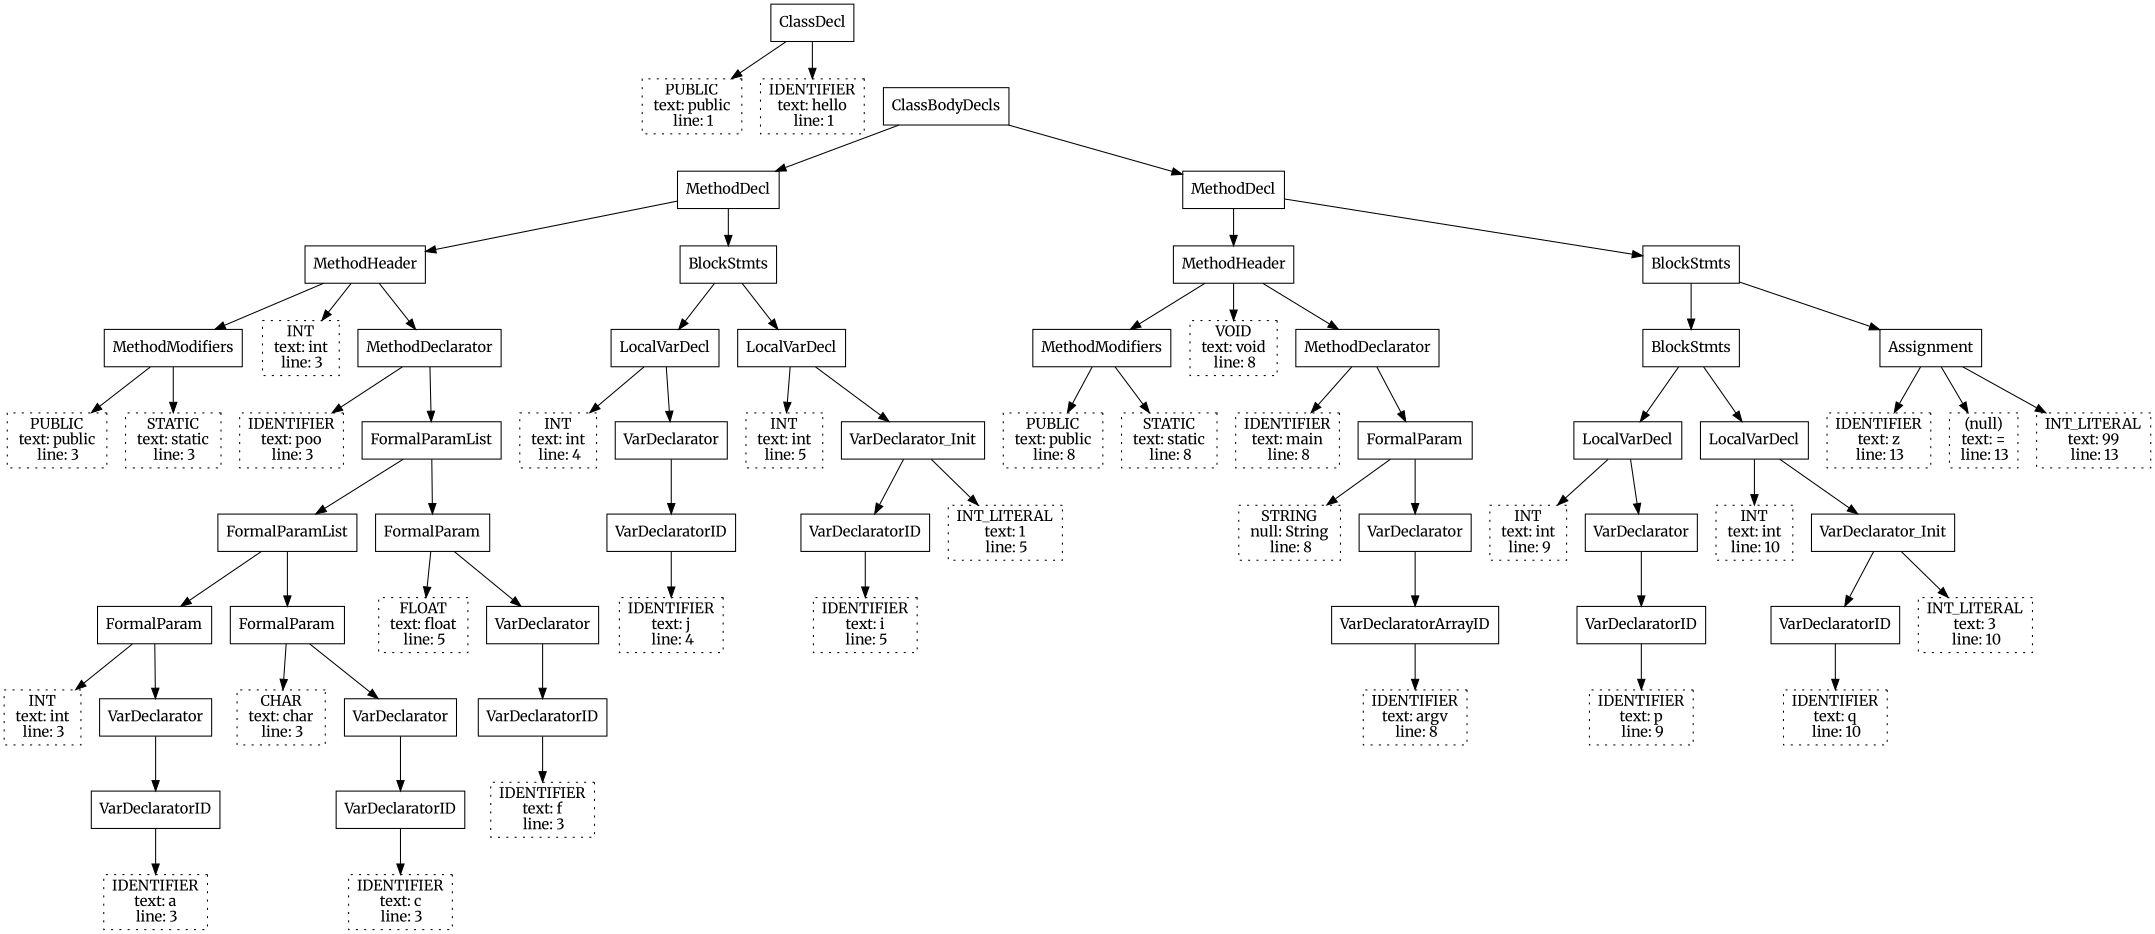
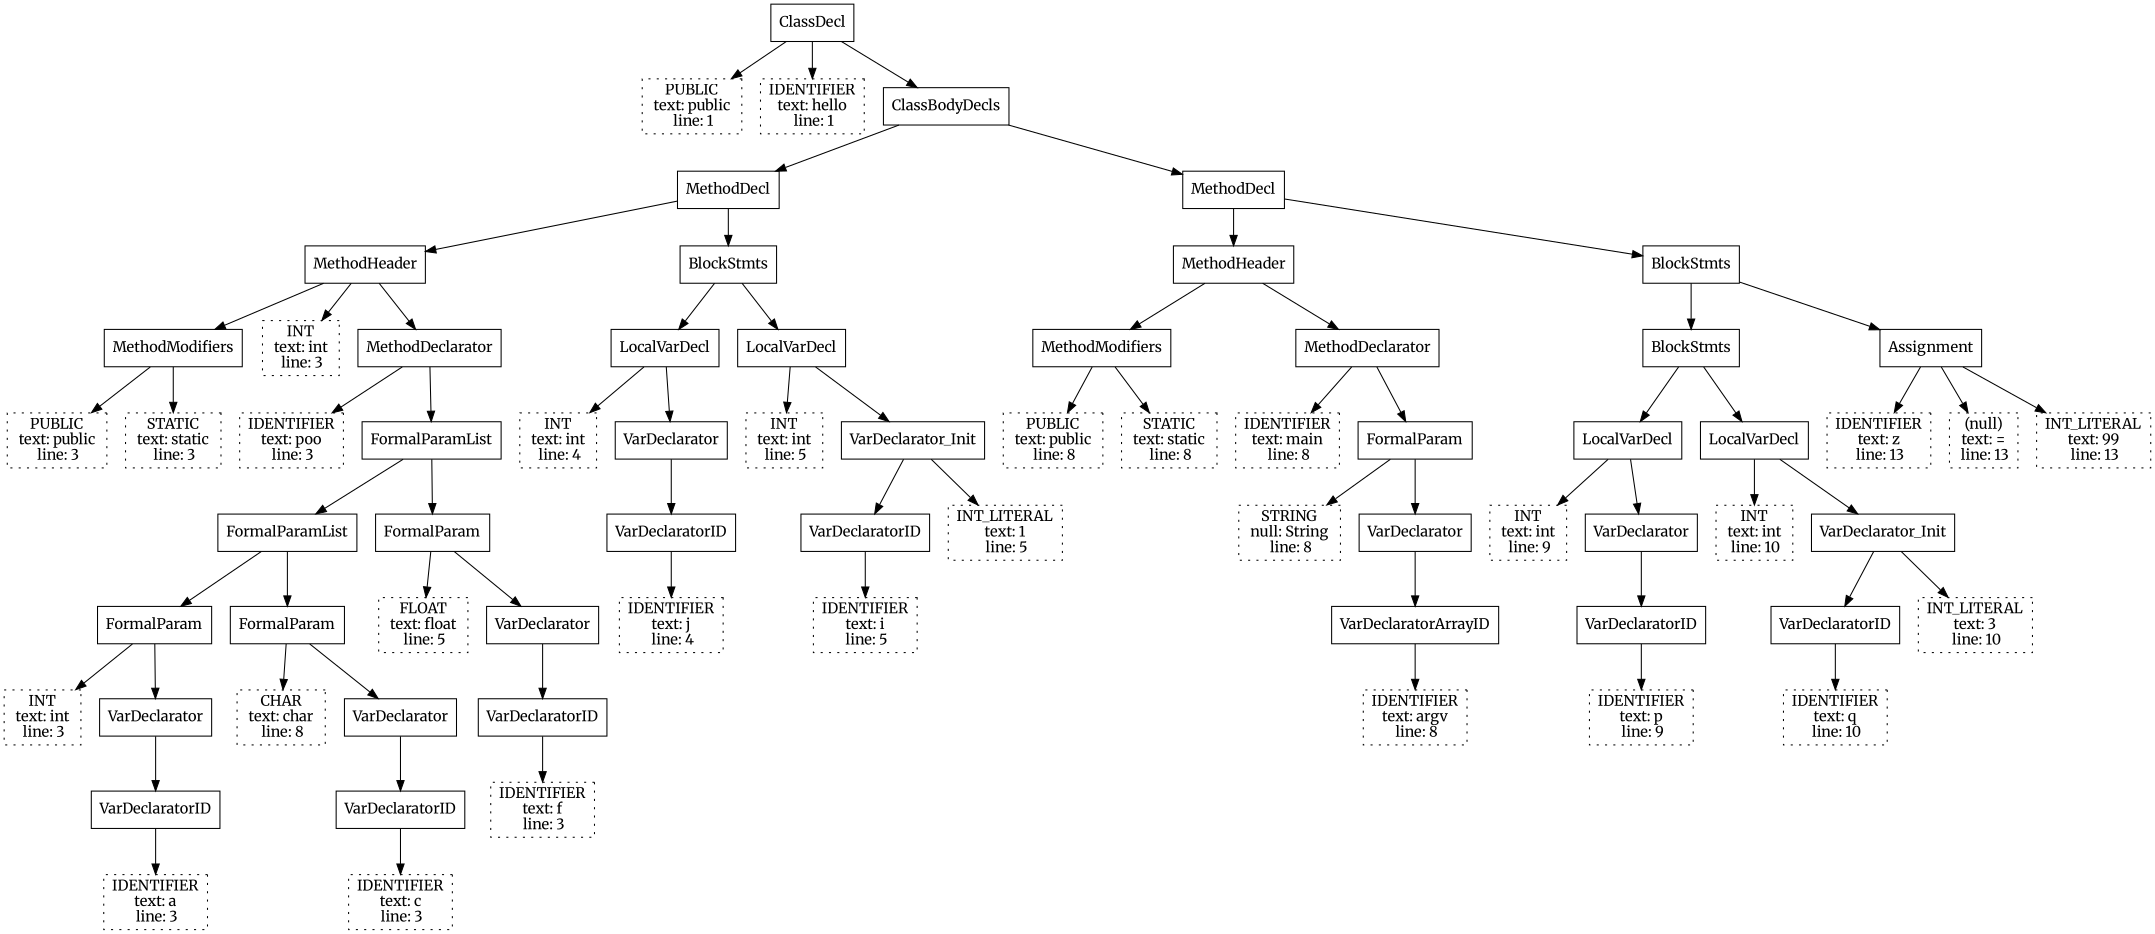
  digraph {
    fontname=Merriweather
    node [fontname=Merriweather shape=rectangle]
    edge [fontname=Merriweather]
    n1 [label=<ClassDecl>]
    n2 [label=<PUBLIC<br/> text: public <br/> line: 1> style=dotted]
    n3 [label=<IDENTIFIER<br/> text: hello <br/> line: 1> style=dotted]
    n4 [label=<ClassBodyDecls>]
    n5 [label=<MethodDecl>]
    n6 [label=<MethodDecl>]
    n7 [label=<MethodHeader>]
    n8 [label=<BlockStmts>]
    n9 [label=<MethodHeader>]
    n10 [label=<BlockStmts>]
    n11 [label=<MethodModifiers>]
    n12 [label=<INT<br/> text: int <br/> line: 3> style=dotted]
    n13 [label=<MethodDeclarator>]
    n14 [label=<LocalVarDecl>]
    n15 [label=<LocalVarDecl>]
    n16 [label=<PUBLIC<br/> text: public <br/> line: 3> style=dotted]
    n17 [label=<STATIC<br/> text: static <br/> line: 3> style=dotted]
    n18 [label=<IDENTIFIER<br/> text: poo <br/> line: 3> style=dotted]
    n19 [label=<FormalParamList>]
    n20 [label=<FormalParamList>]
    n21 [label=<FormalParam>]
    n22 [label=<FormalParam>]
    n23 [label=<FormalParam>]
    n24 [label=<FLOAT<br/> text: float <br/> line: 5> style=dotted]
    n25 [label=<VarDeclarator>]
    n26 [label=<INT<br/> text: int <br/> line: 3> style=dotted]
    n27 [label=<VarDeclarator>]
-   n28 [label=<CHAR<br/> text: char <br/> line: 3> style=dotted]
+   n28 [label=<CHAR<br/> text: char <br/> line: 8> style=dotted]
    n29 [label=<VarDeclarator>]
    n30 [label=<VarDeclaratorID>]
    n31 [label=<IDENTIFIER<br/> text: a <br/> line: 3> style=dotted]
    n32 [label=<VarDeclaratorID>]
    n33 [label=<IDENTIFIER<br/> text: c <br/> line: 3> style=dotted]
    n34 [label=<VarDeclaratorID>]
    n35 [label=<IDENTIFIER<br/> text: f <br/> line: 3> style=dotted]
    n36 [label=<INT<br/> text: int <br/> line: 4> style=dotted]
    n37 [label=<VarDeclarator>]
    n38 [label=<INT<br/> text: int <br/> line: 5> style=dotted]
    n39 [label=<VarDeclarator_Init>]
    n40 [label=<VarDeclaratorID>]
    n41 [label=<IDENTIFIER<br/> text: j <br/> line: 4> style=dotted]
    n42 [label=<VarDeclaratorID>]
    n43 [label=<INT_LITERAL<br/> text: 1 <br/> line: 5> style=dotted]
    n44 [label=<IDENTIFIER<br/> text: i <br/> line: 5> style=dotted]
    n45 [label=<MethodModifiers>]
-   n46 [label=<VOID<br/> text: void <br/> line: 8> style=dotted]
    n47 [label=<MethodDeclarator>]
    n48 [label=<BlockStmts>]
    n49 [label=<Assignment>]
    n50 [label=<PUBLIC<br/> text: public <br/> line: 8> style=dotted]
    n51 [label=<STATIC<br/> text: static <br/> line: 8> style=dotted]
    n52 [label=<IDENTIFIER<br/> text: main <br/> line: 8> style=dotted]
    n53 [label=<FormalParam>]
    n54 [label=<STRING<br/> null: String <br/> line: 8> style=dotted]
    n55 [label=<VarDeclarator>]
    n56 [label=<VarDeclaratorArrayID>]
    n57 [label=<IDENTIFIER<br/> text: argv <br/> line: 8> style=dotted]
    n58 [label=<LocalVarDecl>]
    n59 [label=<LocalVarDecl>]
    n60 [label=<IDENTIFIER<br/> text: z <br/> line: 13> style=dotted]
    n61 [label=<(null)<br/> text: = <br/> line: 13> style=dotted]
    n62 [label=<INT_LITERAL<br/> text: 99 <br/> line: 13> style=dotted]
    n63 [label=<INT<br/> text: int <br/> line: 9> style=dotted]
    n64 [label=<VarDeclarator>]
    n65 [label=<INT<br/> text: int <br/> line: 10> style=dotted]
    n66 [label=<VarDeclarator_Init>]
    n67 [label=<VarDeclaratorID>]
    n68 [label=<IDENTIFIER<br/> text: p <br/> line: 9> style=dotted]
    n69 [label=<VarDeclaratorID>]
    n70 [label=<INT_LITERAL<br/> text: 3 <br/> line: 10> style=dotted]
    n71 [label=<IDENTIFIER<br/> text: q <br/> line: 10> style=dotted]
    n1 -> n2
    n1 -> n3
+   n1 -> n4
    n4 -> n5
    n4 -> n6
    n5 -> n7
    n5 -> n8
    n6 -> n9
    n6 -> n10
    n7 -> n11
    n7 -> n12
    n7 -> n13
    n8 -> n14
    n8 -> n15
    n9 -> n45
-   n9 -> n46
    n9 -> n47
    n10 -> n48
    n10 -> n49
    n11 -> n16
    n11 -> n17
    n13 -> n18
    n13 -> n19
    n14 -> n36
    n14 -> n37
    n15 -> n38
    n15 -> n39
    n19 -> n20
    n19 -> n21
    n20 -> n22
    n20 -> n23
    n21 -> n24
    n21 -> n25
    n22 -> n26
    n22 -> n27
    n23 -> n28
    n23 -> n29
    n25 -> n34
    n27 -> n30
    n29 -> n32
    n30 -> n31
    n32 -> n33
    n34 -> n35
    n37 -> n40
    n39 -> n42
    n39 -> n43
    n40 -> n41
    n42 -> n44
    n45 -> n50
    n45 -> n51
    n47 -> n52
    n47 -> n53
    n48 -> n58
    n48 -> n59
    n49 -> n60
    n49 -> n61
    n49 -> n62
    n53 -> n54
    n53 -> n55
    n55 -> n56
    n56 -> n57
    n58 -> n63
    n58 -> n64
    n59 -> n65
    n59 -> n66
    n64 -> n67
    n66 -> n69
    n66 -> n70
    n67 -> n68
    n69 -> n71
  }
